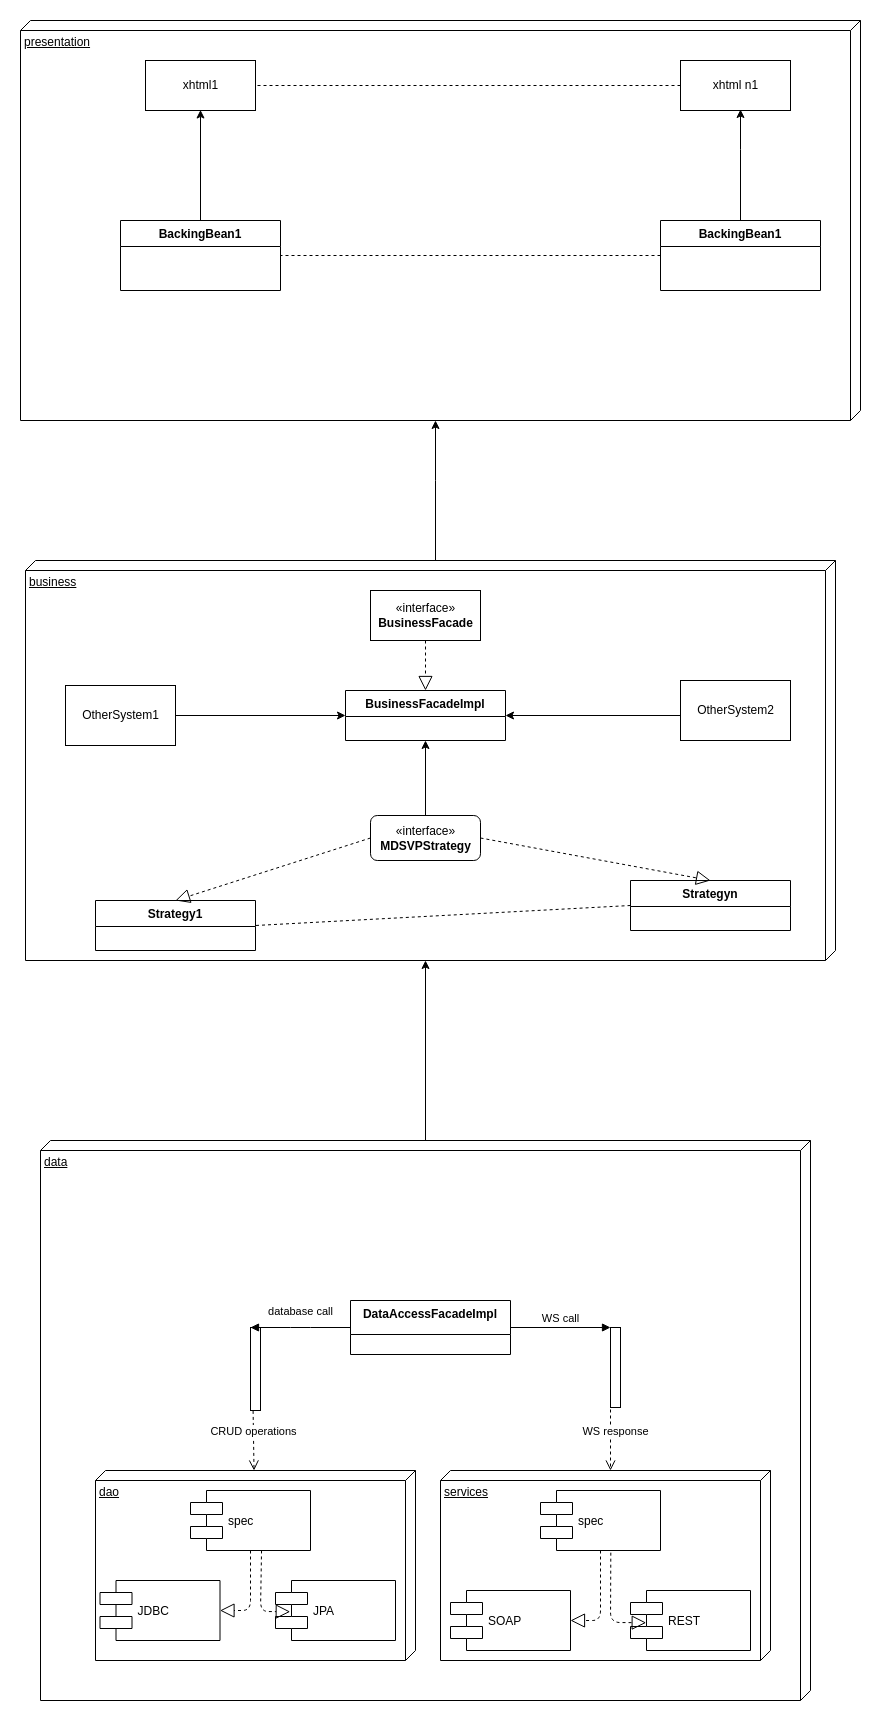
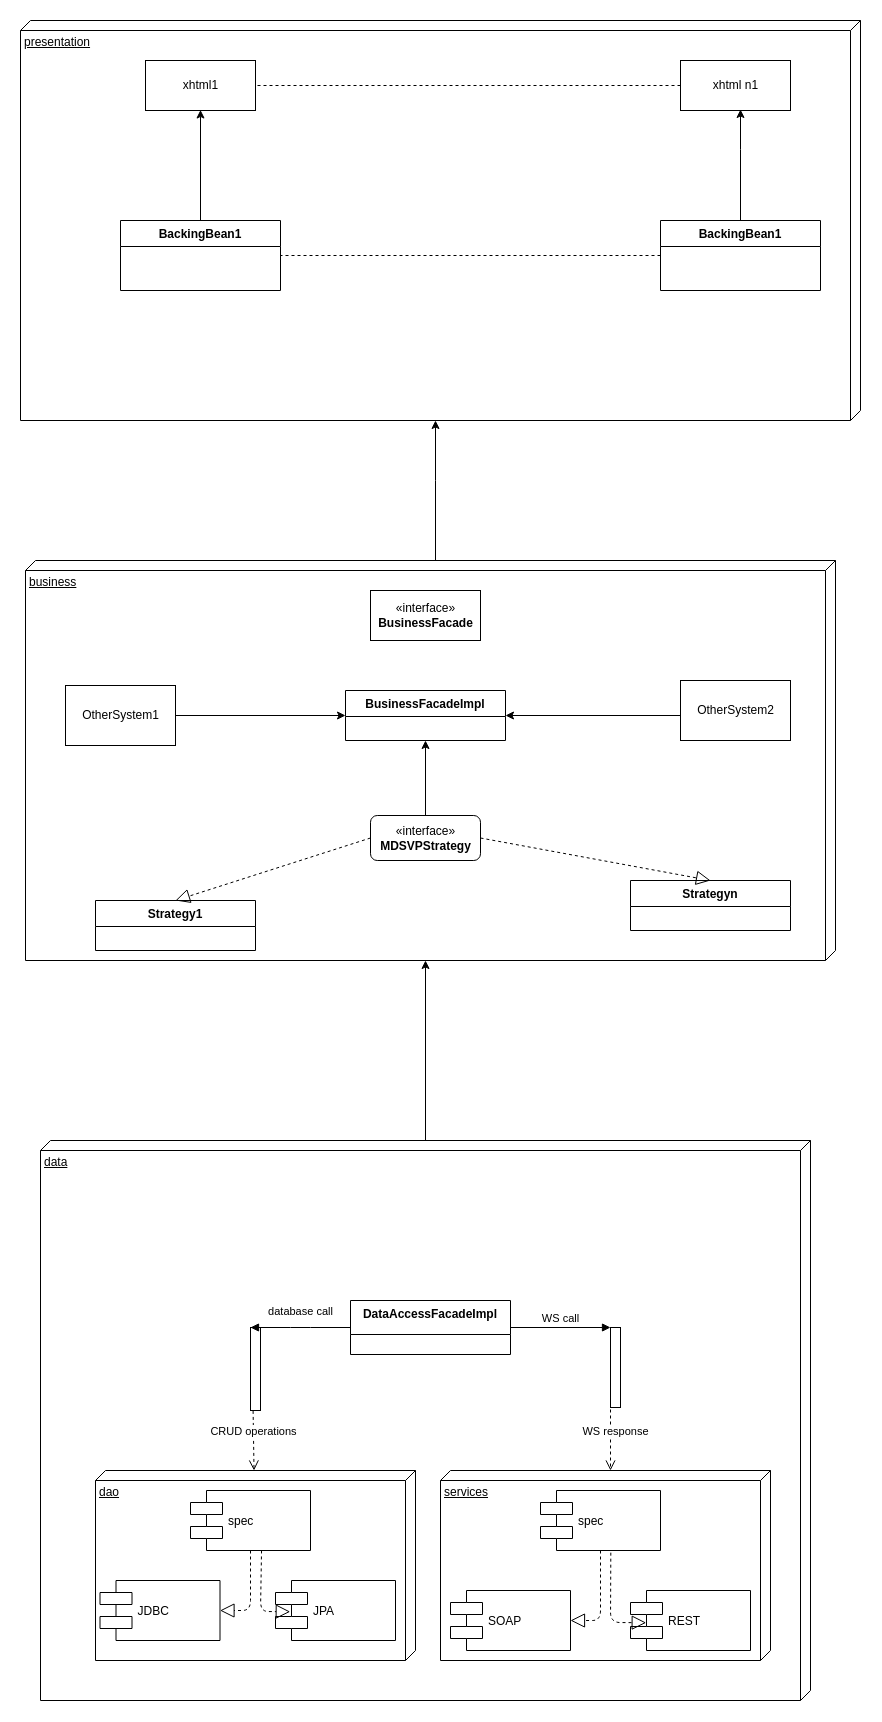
  <mxCell id="0" />
  <mxCell id="1" parent="0" />
  <mxCell id="2" style="edgeStyle=orthogonalEdgeStyle;rounded=0;orthogonalLoop=1;jettySize=auto;html=1;entryX=0;entryY=0;entryDx=400;entryDy=410;entryPerimeter=0;" edge="1" parent="1" source="3" target="23"><mxGeometry relative="1" as="geometry"><mxPoint x="426" y="1010" as="targetPoint" /></mxGeometry></mxCell>
  <mxCell id="3" value="data" style="verticalAlign=top;align=left;spacingTop=8;spacingLeft=2;spacingRight=12;shape=cube;size=10;direction=south;fontStyle=4;html=1;" vertex="1" parent="1"><mxGeometry x="40" y="1140" width="770" height="560" as="geometry" /></mxCell>
  <mxCell id="4" value="dao" style="verticalAlign=top;align=left;spacingTop=8;spacingLeft=2;spacingRight=12;shape=cube;size=10;direction=south;fontStyle=4;html=1;" vertex="1" parent="1"><mxGeometry x="95" y="1470" width="320" height="190" as="geometry" /></mxCell>
  <mxCell id="5" value="services" style="verticalAlign=top;align=left;spacingTop=8;spacingLeft=2;spacingRight=12;shape=cube;size=10;direction=south;fontStyle=4;html=1;" vertex="1" parent="1"><mxGeometry x="440" y="1470" width="330" height="190" as="geometry" /></mxCell>
  <mxCell id="6" value="SOAP" style="shape=component;align=left;spacingLeft=36;" vertex="1" parent="1"><mxGeometry x="450" y="1590" width="120" height="60" as="geometry" /></mxCell>
  <mxCell id="7" value="REST" style="shape=component;align=left;spacingLeft=36;" vertex="1" parent="1"><mxGeometry x="630" y="1590" width="120" height="60" as="geometry" /></mxCell>
  <mxCell id="8" value="JDBC" style="shape=component;align=left;spacingLeft=36;" vertex="1" parent="1"><mxGeometry x="99.5" y="1580" width="120" height="60" as="geometry" /></mxCell>
  <mxCell id="9" value="JPA" style="shape=component;align=left;spacingLeft=36;" vertex="1" parent="1"><mxGeometry x="275" y="1580" width="120" height="60" as="geometry" /></mxCell>
  <mxCell id="10" value="spec" style="shape=component;align=left;spacingLeft=36;" vertex="1" parent="1"><mxGeometry x="190" y="1490" width="120" height="60" as="geometry" /></mxCell>
  <mxCell id="11" value="spec" style="shape=component;align=left;spacingLeft=36;" vertex="1" parent="1"><mxGeometry x="540" y="1490" width="120" height="60" as="geometry" /></mxCell>
  <mxCell id="12" value="" style="endArrow=block;dashed=1;endFill=0;endSize=12;html=1;exitX=0.5;exitY=1;exitDx=0;exitDy=0;entryX=1;entryY=0.5;entryDx=0;entryDy=0;" edge="1" parent="1" source="10" target="8"><mxGeometry width="160" relative="1" as="geometry"><mxPoint x="100" y="1750" as="sourcePoint" /><mxPoint x="260" y="1750" as="targetPoint" /><Array as="points"><mxPoint x="250" y="1610" /></Array></mxGeometry></mxCell>
  <mxCell id="13" value="" style="endArrow=block;dashed=1;endFill=0;endSize=12;html=1;exitX=0.592;exitY=0.999;exitDx=0;exitDy=0;entryX=0.123;entryY=0.52;entryDx=0;entryDy=0;entryPerimeter=0;exitPerimeter=0;" edge="1" parent="1" source="10" target="9"><mxGeometry width="160" relative="1" as="geometry"><mxPoint x="220" y="1770" as="sourcePoint" /><mxPoint x="380" y="1770" as="targetPoint" /><Array as="points"><mxPoint x="260" y="1611" /></Array></mxGeometry></mxCell>
  <mxCell id="14" value="" style="endArrow=block;dashed=1;endFill=0;endSize=12;html=1;exitX=0.5;exitY=1;exitDx=0;exitDy=0;entryX=1;entryY=0.5;entryDx=0;entryDy=0;" edge="1" parent="1" source="11" target="6"><mxGeometry width="160" relative="1" as="geometry"><mxPoint x="480" y="1730" as="sourcePoint" /><mxPoint x="640" y="1730" as="targetPoint" /><Array as="points"><mxPoint x="600" y="1620" /></Array></mxGeometry></mxCell>
  <mxCell id="15" value="" style="endArrow=block;dashed=1;endFill=0;endSize=12;html=1;exitX=0.586;exitY=1.036;exitDx=0;exitDy=0;entryX=0.131;entryY=0.537;entryDx=0;entryDy=0;entryPerimeter=0;exitPerimeter=0;" edge="1" parent="1" source="11" target="7"><mxGeometry width="160" relative="1" as="geometry"><mxPoint x="470" y="1760" as="sourcePoint" /><mxPoint x="630" y="1760" as="targetPoint" /><Array as="points"><mxPoint x="610" y="1622" /></Array></mxGeometry></mxCell>
  <mxCell id="16" value="DataAccessFacadeImpl" style="swimlane;fontStyle=1;align=center;verticalAlign=top;childLayout=stackLayout;horizontal=1;startSize=34;horizontalStack=0;resizeParent=1;resizeParentMax=0;resizeLast=0;collapsible=1;marginBottom=0;" vertex="1" parent="1"><mxGeometry x="350" y="1300" width="160" height="54" as="geometry" /></mxCell>
  <mxCell id="17" value="" style="html=1;points=[];perimeter=orthogonalPerimeter;" vertex="1" parent="1"><mxGeometry x="250" y="1327" width="10" height="83" as="geometry" /></mxCell>
  <mxCell id="18" value="database call" style="html=1;verticalAlign=bottom;endArrow=block;entryX=0;entryY=0;exitX=0;exitY=0.5;exitDx=0;exitDy=0;" edge="1" target="17" parent="1" source="16"><mxGeometry y="-7" relative="1" as="geometry"><mxPoint x="140" y="1354" as="sourcePoint" /><Array as="points"><mxPoint x="300" y="1327" /></Array><mxPoint as="offset" /></mxGeometry></mxCell>
  <mxCell id="19" value="CRUD operations" style="html=1;verticalAlign=bottom;endArrow=open;dashed=1;endSize=8;exitX=0.26;exitY=1.005;exitDx=0;exitDy=0;exitPerimeter=0;" edge="1" source="17" parent="1" target="4"><mxGeometry relative="1" as="geometry"><mxPoint x="255" y="1469" as="targetPoint" /></mxGeometry></mxCell>
  <mxCell id="20" value="" style="html=1;points=[];perimeter=orthogonalPerimeter;" vertex="1" parent="1"><mxGeometry x="610" y="1327" width="10" height="80" as="geometry" /></mxCell>
  <mxCell id="21" value="WS call" style="html=1;verticalAlign=bottom;endArrow=block;entryX=0;entryY=0;exitX=1;exitY=0.5;exitDx=0;exitDy=0;" edge="1" target="20" parent="1" source="16"><mxGeometry relative="1" as="geometry"><mxPoint x="540" y="1327" as="sourcePoint" /></mxGeometry></mxCell>
  <mxCell id="22" value="WS response" style="html=1;verticalAlign=bottom;endArrow=open;dashed=1;endSize=8;exitX=0;exitY=0.95;entryX=0;entryY=0;entryDx=0;entryDy=160;entryPerimeter=0;" edge="1" source="20" parent="1" target="5"><mxGeometry x="0.104" y="5" relative="1" as="geometry"><mxPoint x="540" y="1403" as="targetPoint" /><mxPoint as="offset" /></mxGeometry></mxCell>
  <mxCell id="23" value="business" style="verticalAlign=top;align=left;spacingTop=8;spacingLeft=2;spacingRight=12;shape=cube;size=10;direction=south;fontStyle=4;html=1;" vertex="1" parent="1"><mxGeometry x="25" y="560" width="810" height="400" as="geometry" /></mxCell>
  <mxCell id="24" value="" style="edgeStyle=orthogonalEdgeStyle;rounded=0;orthogonalLoop=1;jettySize=auto;html=1;" edge="1" parent="1" source="25" target="32"><mxGeometry relative="1" as="geometry" /></mxCell>
  <mxCell id="25" value="«interface»&lt;br&gt;&lt;b&gt;MDSVPStrategy&lt;/b&gt;" style="html=1;rounded=1;" vertex="1" parent="1"><mxGeometry x="370" y="815" width="110" height="45" as="geometry" /></mxCell>
  <mxCell id="26" value="Strategy1" style="swimlane;fontStyle=1;align=center;verticalAlign=top;childLayout=stackLayout;horizontal=1;startSize=26;horizontalStack=0;resizeParent=1;resizeParentMax=0;resizeLast=0;collapsible=1;marginBottom=0;" vertex="1" parent="1"><mxGeometry x="95" y="900" width="160" height="50" as="geometry" /></mxCell>
  <mxCell id="27" value="" style="endArrow=block;dashed=1;endFill=0;endSize=12;html=1;entryX=0.5;entryY=0;entryDx=0;entryDy=0;exitX=0;exitY=0.5;exitDx=0;exitDy=0;" edge="1" parent="1" source="25" target="26"><mxGeometry width="160" relative="1" as="geometry"><mxPoint x="220" y="860" as="sourcePoint" /><mxPoint x="380" y="860" as="targetPoint" /></mxGeometry></mxCell>
  <mxCell id="28" value="Strategyn" style="swimlane;fontStyle=1;align=center;verticalAlign=top;childLayout=stackLayout;horizontal=1;startSize=26;horizontalStack=0;resizeParent=1;resizeParentMax=0;resizeLast=0;collapsible=1;marginBottom=0;" vertex="1" parent="1"><mxGeometry x="630" y="880" width="160" height="50" as="geometry" /></mxCell>
  <mxCell id="29" value="" style="endArrow=block;dashed=1;endFill=0;endSize=12;html=1;entryX=0.5;entryY=0;entryDx=0;entryDy=0;exitX=1;exitY=0.5;exitDx=0;exitDy=0;" edge="1" parent="1" source="25" target="28"><mxGeometry width="160" relative="1" as="geometry"><mxPoint x="430" y="680" as="sourcePoint" /><mxPoint x="590" y="680" as="targetPoint" /></mxGeometry></mxCell>
- <mxCell id="30" value="" style="endArrow=none;dashed=1;html=1;exitX=0;exitY=0.5;exitDx=0;exitDy=0;entryX=1;entryY=0.5;entryDx=0;entryDy=0;" edge="1" parent="1" source="28" target="26"><mxGeometry width="50" height="50" relative="1" as="geometry"><mxPoint x="-170" y="900" as="sourcePoint" /><mxPoint x="-130" y="920" as="targetPoint" /></mxGeometry></mxCell>
  <mxCell id="31" value="«interface»&lt;br&gt;&lt;b&gt;BusinessFacade&lt;/b&gt;" style="html=1;" vertex="1" parent="1"><mxGeometry x="370" y="590" width="110" height="50" as="geometry" /></mxCell>
  <mxCell id="32" value="BusinessFacadeImpl" style="swimlane;fontStyle=1;align=center;verticalAlign=top;childLayout=stackLayout;horizontal=1;startSize=26;horizontalStack=0;resizeParent=1;resizeParentMax=0;resizeLast=0;collapsible=1;marginBottom=0;" vertex="1" parent="1"><mxGeometry x="345" y="690" width="160" height="50" as="geometry" /></mxCell>
- <mxCell id="33" value="" style="endArrow=block;dashed=1;endFill=0;endSize=12;html=1;exitX=0.5;exitY=1;exitDx=0;exitDy=0;entryX=0.5;entryY=0;entryDx=0;entryDy=0;" edge="1" parent="1" source="31" target="32"><mxGeometry width="160" relative="1" as="geometry"><mxPoint x="0" y="750" as="sourcePoint" /><mxPoint x="160" y="750" as="targetPoint" /></mxGeometry></mxCell>
  <mxCell id="34" value="OtherSystem1" style="html=1;" vertex="1" parent="1"><mxGeometry x="65" y="685" width="110" height="60" as="geometry" /></mxCell>
  <mxCell id="35" value="OtherSystem2" style="html=1;" vertex="1" parent="1"><mxGeometry x="680" y="680" width="110" height="60" as="geometry" /></mxCell>
  <mxCell id="36" value="" style="edgeStyle=orthogonalEdgeStyle;rounded=0;orthogonalLoop=1;jettySize=auto;html=1;exitX=0;exitY=0.75;exitDx=0;exitDy=0;entryX=1;entryY=0.5;entryDx=0;entryDy=0;" edge="1" parent="1" source="35" target="32"><mxGeometry relative="1" as="geometry"><mxPoint x="435" y="825" as="sourcePoint" /><mxPoint x="505" y="727" as="targetPoint" /><Array as="points"><mxPoint x="680" y="715" /></Array></mxGeometry></mxCell>
  <mxCell id="37" value="" style="edgeStyle=orthogonalEdgeStyle;rounded=0;orthogonalLoop=1;jettySize=auto;html=1;entryX=0;entryY=0.5;entryDx=0;entryDy=0;exitX=1;exitY=0.5;exitDx=0;exitDy=0;" edge="1" parent="1" source="34" target="32"><mxGeometry relative="1" as="geometry"><mxPoint x="180" y="715" as="sourcePoint" /><mxPoint x="-230" y="705.333" as="targetPoint" /><Array as="points" /></mxGeometry></mxCell>
  <mxCell id="38" value="presentation" style="verticalAlign=top;align=left;spacingTop=8;spacingLeft=2;spacingRight=12;shape=cube;size=10;direction=south;fontStyle=4;html=1;" vertex="1" parent="1"><mxGeometry x="20" y="20" width="840" height="400" as="geometry" /></mxCell>
  <mxCell id="39" style="edgeStyle=orthogonalEdgeStyle;rounded=0;orthogonalLoop=1;jettySize=auto;html=1;entryX=0;entryY=0;entryDx=400;entryDy=425;entryPerimeter=0;exitX=0;exitY=0;exitDx=0;exitDy=400;exitPerimeter=0;" edge="1" parent="1" source="23" target="38"><mxGeometry relative="1" as="geometry"><mxPoint x="950" y="520" as="targetPoint" /><mxPoint x="1120" y="1047.5" as="sourcePoint" /><Array as="points"><mxPoint x="435" y="480" /><mxPoint x="435" y="480" /></Array></mxGeometry></mxCell>
  <mxCell id="40" value="xhtml1" style="html=1;" vertex="1" parent="1"><mxGeometry x="145" y="60" width="110" height="50" as="geometry" /></mxCell>
  <mxCell id="41" value="xhtml n1" style="html=1;" vertex="1" parent="1"><mxGeometry x="680" y="60" width="110" height="50" as="geometry" /></mxCell>
  <mxCell id="42" value="" style="endArrow=none;dashed=1;html=1;exitX=0;exitY=0.5;exitDx=0;exitDy=0;entryX=1;entryY=0.5;entryDx=0;entryDy=0;" edge="1" parent="1" source="41" target="40"><mxGeometry width="50" height="50" relative="1" as="geometry"><mxPoint x="562.5" y="270" as="sourcePoint" /><mxPoint x="187.5" y="270" as="targetPoint" /></mxGeometry></mxCell>
  <mxCell id="43" value="BackingBean1" style="swimlane;fontStyle=1;align=center;verticalAlign=top;childLayout=stackLayout;horizontal=1;startSize=26;horizontalStack=0;resizeParent=1;resizeParentMax=0;resizeLast=0;collapsible=1;marginBottom=0;" vertex="1" parent="1"><mxGeometry x="120" y="220" width="160" height="70" as="geometry" /></mxCell>
  <mxCell id="44" value="BackingBean1" style="swimlane;fontStyle=1;align=center;verticalAlign=top;childLayout=stackLayout;horizontal=1;startSize=26;horizontalStack=0;resizeParent=1;resizeParentMax=0;resizeLast=0;collapsible=1;marginBottom=0;" vertex="1" parent="1"><mxGeometry x="660" y="220" width="160" height="70" as="geometry" /></mxCell>
  <mxCell id="45" value="" style="endArrow=none;dashed=1;html=1;exitX=0;exitY=0.5;exitDx=0;exitDy=0;entryX=1;entryY=0.5;entryDx=0;entryDy=0;" edge="1" parent="1" source="44" target="43"><mxGeometry width="50" height="50" relative="1" as="geometry"><mxPoint x="705" y="250" as="sourcePoint" /><mxPoint x="280" y="250" as="targetPoint" /></mxGeometry></mxCell>
  <mxCell id="46" style="edgeStyle=orthogonalEdgeStyle;rounded=0;orthogonalLoop=1;jettySize=auto;html=1;entryX=0;entryY=0;entryDx=400;entryDy=425;entryPerimeter=0;" edge="1" parent="1"><mxGeometry relative="1" as="geometry"><mxPoint x="200" y="109.5" as="targetPoint" /><mxPoint x="200" y="220" as="sourcePoint" /><Array as="points"><mxPoint x="200" y="149.5" /><mxPoint x="200" y="149.5" /></Array></mxGeometry></mxCell>
  <mxCell id="47" style="edgeStyle=orthogonalEdgeStyle;rounded=0;orthogonalLoop=1;jettySize=auto;html=1;" edge="1" parent="1"><mxGeometry relative="1" as="geometry"><mxPoint x="740" y="109" as="targetPoint" /><mxPoint x="740" y="219.833" as="sourcePoint" /><Array as="points"><mxPoint x="740" y="149" /><mxPoint x="740" y="149" /></Array></mxGeometry></mxCell>
